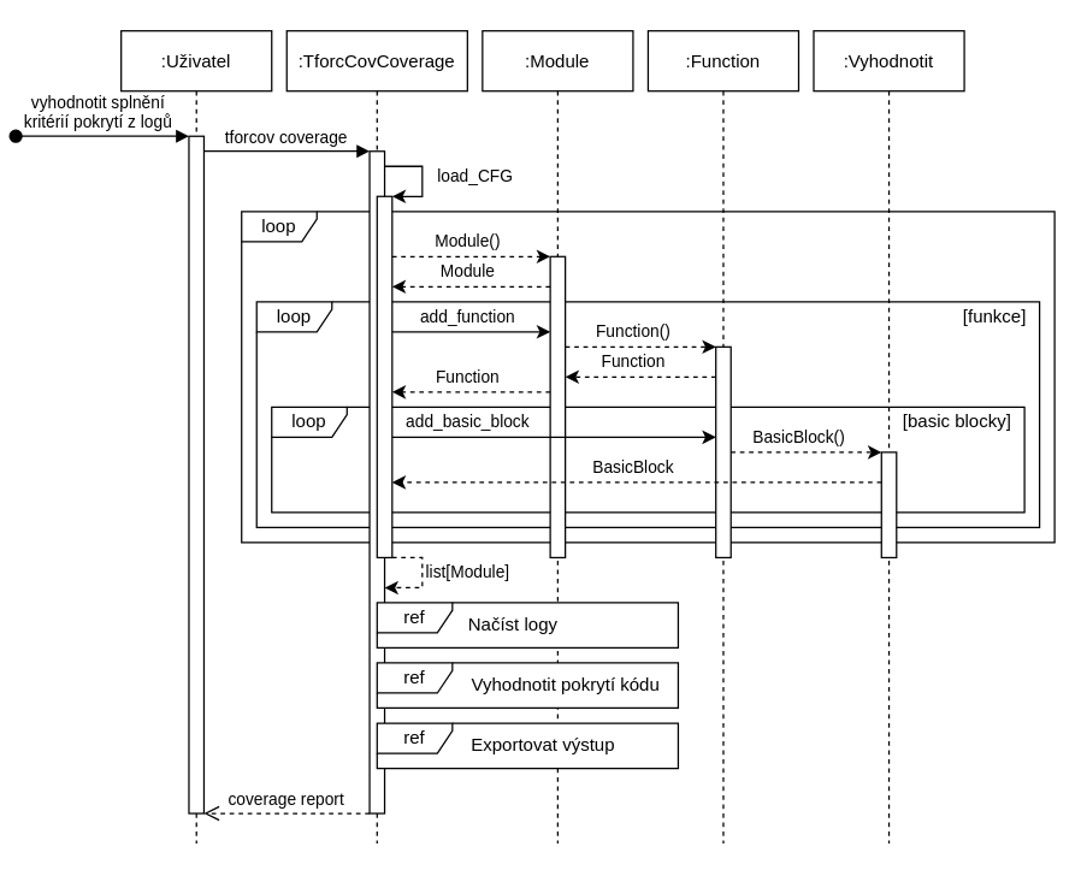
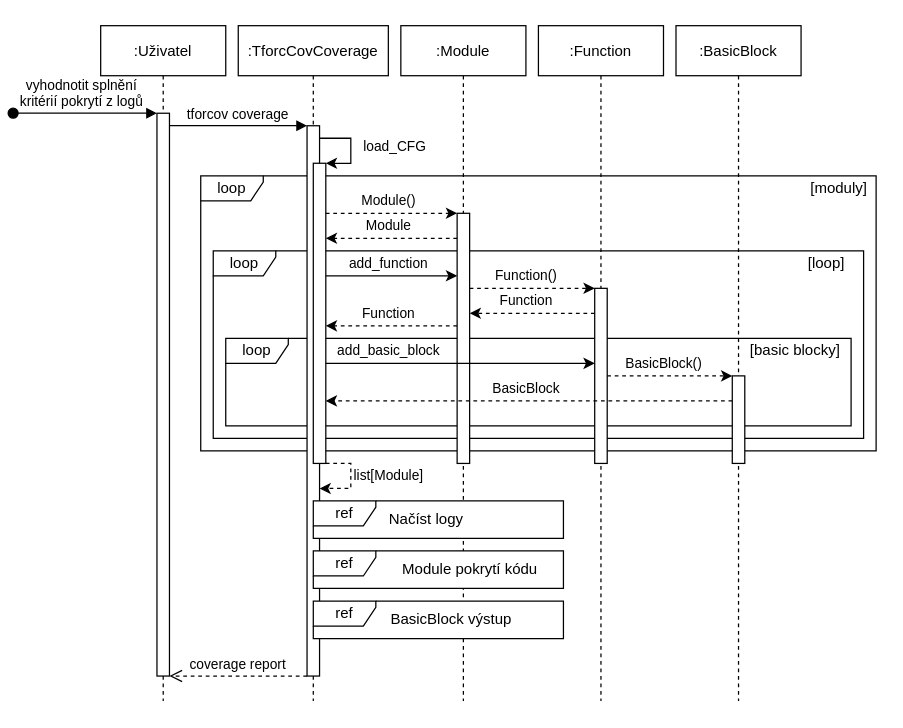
  <mxCell id="0" />
  <mxCell id="1" parent="0" />
  <mxCell id="2" value="loop" style="shape=umlFrame;whiteSpace=wrap;html=1;width=50;height=20;" parent="1" vertex="1"><mxGeometry x="100" y="140" width="540" height="220" as="geometry" /></mxCell>
  <mxCell id="3" value="loop" style="shape=umlFrame;whiteSpace=wrap;html=1;width=50;height=20;" parent="1" vertex="1"><mxGeometry x="110" y="200" width="520" height="150" as="geometry" /></mxCell>
  <mxCell id="4" value="loop" style="shape=umlFrame;whiteSpace=wrap;html=1;width=50;height=20;" parent="1" vertex="1"><mxGeometry x="120" y="270" width="500" height="70" as="geometry" /></mxCell>
  <mxCell id="5" value=":Uživatel" style="shape=umlLifeline;perimeter=lifelinePerimeter;container=1;collapsible=0;recursiveResize=0;rounded=0;shadow=0;strokeWidth=1;" parent="1" vertex="1"><mxGeometry x="20" y="20" width="100" height="540" as="geometry" /></mxCell>
  <mxCell id="6" value="" style="points=[];perimeter=orthogonalPerimeter;rounded=0;shadow=0;strokeWidth=1;" parent="5" vertex="1"><mxGeometry x="45" y="70" width="10" height="450" as="geometry" /></mxCell>
  <mxCell id="7" value="vyhodnotit splnění&#10;kritérií pokrytí z logů" style="verticalAlign=bottom;startArrow=oval;endArrow=block;startSize=8;shadow=0;strokeWidth=1;labelBackgroundColor=none;" parent="5" target="6" edge="1"><mxGeometry x="-0.04" relative="1" as="geometry"><mxPoint x="-70" y="70" as="sourcePoint" /><mxPoint as="offset" /></mxGeometry></mxCell>
  <mxCell id="8" value=":TforcCovCoverage" style="shape=umlLifeline;perimeter=lifelinePerimeter;container=1;collapsible=0;recursiveResize=0;rounded=0;shadow=0;strokeWidth=1;" parent="1" vertex="1"><mxGeometry x="130" y="20" width="120" height="540" as="geometry" /></mxCell>
  <mxCell id="9" value="" style="points=[];perimeter=orthogonalPerimeter;rounded=0;shadow=0;strokeWidth=1;" parent="8" vertex="1"><mxGeometry x="55" y="80" width="10" height="440" as="geometry" /></mxCell>
  <mxCell id="10" value="load_CFG" style="edgeStyle=orthogonalEdgeStyle;rounded=0;orthogonalLoop=1;jettySize=auto;html=1;" parent="8" source="9" target="11" edge="1"><mxGeometry x="-0.001" y="35" relative="1" as="geometry"><mxPoint x="210" y="215" as="targetPoint" /><Array as="points"><mxPoint x="90" y="90" /><mxPoint x="90" y="110" /></Array><mxPoint as="offset" /></mxGeometry></mxCell>
  <mxCell id="11" value="" style="points=[];perimeter=orthogonalPerimeter;rounded=0;shadow=0;strokeWidth=1;" parent="8" vertex="1"><mxGeometry x="60" y="110" width="10" height="240" as="geometry" /></mxCell>
  <mxCell id="12" value="list[Module]" style="edgeStyle=orthogonalEdgeStyle;rounded=0;orthogonalLoop=1;jettySize=auto;html=1;dashed=1;" parent="8" source="11" target="9" edge="1"><mxGeometry x="-0.078" y="30" relative="1" as="geometry"><Array as="points"><mxPoint x="90" y="350" /><mxPoint x="90" y="370" /></Array><mxPoint as="offset" /></mxGeometry></mxCell>
  <mxCell id="13" value="tforcov coverage" style="verticalAlign=bottom;endArrow=block;entryX=0;entryY=0;shadow=0;strokeWidth=1;" parent="1" source="6" target="9" edge="1"><mxGeometry relative="1" as="geometry"><mxPoint x="175" y="100" as="sourcePoint" /><mxPoint as="offset" /></mxGeometry></mxCell>
  <mxCell id="14" value="coverage report" style="verticalAlign=bottom;endArrow=open;dashed=1;endSize=8;shadow=0;strokeWidth=1;" parent="1" source="9" target="6" edge="1"><mxGeometry relative="1" as="geometry"><mxPoint x="85" y="130" as="targetPoint" /><mxPoint x="130" y="370" as="sourcePoint" /><Array as="points"><mxPoint x="140" y="540" /></Array></mxGeometry></mxCell>
  <mxCell id="15" value=":Module" style="shape=umlLifeline;perimeter=lifelinePerimeter;container=1;collapsible=0;recursiveResize=0;rounded=0;shadow=0;strokeWidth=1;" parent="1" vertex="1"><mxGeometry x="260" y="20" width="100" height="540" as="geometry" /></mxCell>
  <mxCell id="16" value="" style="points=[];perimeter=orthogonalPerimeter;rounded=0;shadow=0;strokeWidth=1;" parent="15" vertex="1"><mxGeometry x="45" y="150" width="10" height="200" as="geometry" /></mxCell>
  <mxCell id="17" value="Module()" style="edgeStyle=orthogonalEdgeStyle;rounded=0;orthogonalLoop=1;jettySize=auto;html=1;dashed=1;" parent="1" source="11" target="16" edge="1"><mxGeometry x="-0.048" y="10" relative="1" as="geometry"><Array as="points"><mxPoint x="240" y="170" /><mxPoint x="240" y="170" /></Array><mxPoint as="offset" /></mxGeometry></mxCell>
  <mxCell id="18" value=":Function" style="shape=umlLifeline;perimeter=lifelinePerimeter;container=1;collapsible=0;recursiveResize=0;rounded=0;shadow=0;strokeWidth=1;" parent="1" vertex="1"><mxGeometry x="370" y="20" width="100" height="540" as="geometry" /></mxCell>
  <mxCell id="19" value="" style="points=[];perimeter=orthogonalPerimeter;rounded=0;shadow=0;strokeWidth=1;" parent="18" vertex="1"><mxGeometry x="45" y="210" width="10" height="140" as="geometry" /></mxCell>
- <mxCell id="20" value=":Vyhodnotit" style="shape=umlLifeline;perimeter=lifelinePerimeter;container=1;collapsible=0;recursiveResize=0;rounded=0;shadow=0;strokeWidth=1;" parent="1" vertex="1"><mxGeometry x="480" y="20" width="100" height="540" as="geometry" /></mxCell>
+ <mxCell id="20" value=":BasicBlock" style="shape=umlLifeline;perimeter=lifelinePerimeter;container=1;collapsible=0;recursiveResize=0;rounded=0;shadow=0;strokeWidth=1;" parent="1" vertex="1"><mxGeometry x="480" y="20" width="100" height="540" as="geometry" /></mxCell>
  <mxCell id="21" value="" style="points=[];perimeter=orthogonalPerimeter;rounded=0;shadow=0;strokeWidth=1;" parent="20" vertex="1"><mxGeometry x="45" y="280" width="10" height="70" as="geometry" /></mxCell>
  <mxCell id="22" value="add_function" style="edgeStyle=orthogonalEdgeStyle;rounded=0;orthogonalLoop=1;jettySize=auto;html=1;" parent="1" source="11" target="16" edge="1"><mxGeometry x="-0.048" y="10" relative="1" as="geometry"><Array as="points"><mxPoint x="260" y="220" /><mxPoint x="260" y="220" /></Array><mxPoint as="offset" /></mxGeometry></mxCell>
  <mxCell id="23" value="Function()" style="edgeStyle=orthogonalEdgeStyle;rounded=0;orthogonalLoop=1;jettySize=auto;html=1;dashed=1;" parent="1" source="16" target="19" edge="1"><mxGeometry x="-0.099" y="10" relative="1" as="geometry"><Array as="points"><mxPoint x="360" y="230" /><mxPoint x="360" y="230" /></Array><mxPoint as="offset" /></mxGeometry></mxCell>
  <mxCell id="24" value="add_basic_block" style="edgeStyle=orthogonalEdgeStyle;rounded=0;orthogonalLoop=1;jettySize=auto;html=1;" parent="1" source="11" target="19" edge="1"><mxGeometry x="-0.535" y="10" relative="1" as="geometry"><Array as="points"><mxPoint x="310" y="290" /><mxPoint x="310" y="290" /></Array><mxPoint as="offset" /></mxGeometry></mxCell>
  <mxCell id="25" value="BasicBlock()" style="edgeStyle=orthogonalEdgeStyle;rounded=0;orthogonalLoop=1;jettySize=auto;html=1;dashed=1;" parent="1" source="19" target="21" edge="1"><mxGeometry x="-0.1" y="10" relative="1" as="geometry"><Array as="points"><mxPoint x="470" y="300" /><mxPoint x="470" y="300" /></Array><mxPoint as="offset" /></mxGeometry></mxCell>
  <mxCell id="26" value="Module" style="edgeStyle=orthogonalEdgeStyle;rounded=0;orthogonalLoop=1;jettySize=auto;html=1;dashed=1;" parent="1" source="16" target="11" edge="1"><mxGeometry x="0.047" y="-10" relative="1" as="geometry"><Array as="points"><mxPoint x="250" y="190" /><mxPoint x="250" y="190" /></Array><mxPoint as="offset" /></mxGeometry></mxCell>
  <mxCell id="27" value="Function" style="edgeStyle=orthogonalEdgeStyle;rounded=0;orthogonalLoop=1;jettySize=auto;html=1;dashed=1;" parent="1" source="16" target="11" edge="1"><mxGeometry x="0.047" y="-10" relative="1" as="geometry"><Array as="points"><mxPoint x="250" y="260" /><mxPoint x="250" y="260" /></Array><mxPoint as="offset" /></mxGeometry></mxCell>
  <mxCell id="28" value="Function" style="edgeStyle=orthogonalEdgeStyle;rounded=0;orthogonalLoop=1;jettySize=auto;html=1;dashed=1;" parent="1" source="19" target="16" edge="1"><mxGeometry x="0.1" y="-10" relative="1" as="geometry"><Array as="points"><mxPoint x="370" y="250" /><mxPoint x="370" y="250" /></Array><mxPoint as="offset" /></mxGeometry></mxCell>
  <mxCell id="29" value="BasicBlock" style="edgeStyle=orthogonalEdgeStyle;rounded=0;orthogonalLoop=1;jettySize=auto;html=1;dashed=1;" parent="1" source="21" target="11" edge="1"><mxGeometry x="0.015" y="-10" relative="1" as="geometry"><Array as="points"><mxPoint x="370" y="320" /><mxPoint x="370" y="320" /></Array><mxPoint as="offset" /></mxGeometry></mxCell>
  <mxCell id="30" value="ref" style="shape=umlFrame;whiteSpace=wrap;html=1;width=50;height=20;swimlaneFillColor=default;" parent="1" vertex="1"><mxGeometry x="190" y="400" width="200" height="30" as="geometry" /></mxCell>
  <mxCell id="31" value="ref" style="shape=umlFrame;whiteSpace=wrap;html=1;width=50;height=20;swimlaneFillColor=default;" parent="1" vertex="1"><mxGeometry x="190" y="440" width="200" height="30" as="geometry" /></mxCell>
  <mxCell id="32" value="Načíst logy" style="text;html=1;resizable=0;autosize=1;align=center;verticalAlign=middle;points=[];fillColor=none;strokeColor=none;rounded=0;" parent="1" vertex="1"><mxGeometry x="245" y="405" width="70" height="20" as="geometry" /></mxCell>
- <mxCell id="33" value="Vyhodnotit pokrytí kódu" style="text;html=1;resizable=0;autosize=1;align=center;verticalAlign=middle;points=[];fillColor=none;strokeColor=none;rounded=0;" parent="1" vertex="1"><mxGeometry x="245" y="445" width="140" height="20" as="geometry" /></mxCell>
- <mxCell id="35" value="[funkce]" style="text;html=1;resizable=0;autosize=1;align=center;verticalAlign=middle;points=[];fillColor=none;strokeColor=none;rounded=0;" parent="1" vertex="1"><mxGeometry x="570" y="200" width="60" height="20" as="geometry" /></mxCell>
+ <mxCell id="33" value="Module pokrytí kódu" style="text;html=1;resizable=0;autosize=1;align=center;verticalAlign=middle;points=[];fillColor=none;strokeColor=none;rounded=0;" parent="1" vertex="1"><mxGeometry x="245" y="445" width="140" height="20" as="geometry" /></mxCell>
+ <mxCell id="34" value="[moduly]" style="text;html=1;resizable=0;autosize=1;align=center;verticalAlign=middle;points=[];fillColor=none;strokeColor=none;rounded=0;" parent="1" vertex="1"><mxGeometry x="580" y="140" width="60" height="20" as="geometry" /></mxCell>
+ <mxCell id="35" value="[loop]" style="text;html=1;resizable=0;autosize=1;align=center;verticalAlign=middle;points=[];fillColor=none;strokeColor=none;rounded=0;" parent="1" vertex="1"><mxGeometry x="570" y="200" width="60" height="20" as="geometry" /></mxCell>
  <mxCell id="36" value="[basic blocky]" style="text;html=1;resizable=0;autosize=1;align=center;verticalAlign=middle;points=[];fillColor=none;strokeColor=none;rounded=0;" parent="1" vertex="1"><mxGeometry x="530" y="270" width="90" height="20" as="geometry" /></mxCell>
  <mxCell id="37" value="ref" style="shape=umlFrame;whiteSpace=wrap;html=1;width=50;height=20;swimlaneFillColor=default;" parent="1" vertex="1"><mxGeometry x="190" y="480" width="200" height="30" as="geometry" /></mxCell>
- <mxCell id="38" value="Exportovat výstup" style="text;html=1;resizable=0;autosize=1;align=center;verticalAlign=middle;points=[];fillColor=none;strokeColor=none;rounded=0;" parent="1" vertex="1"><mxGeometry x="245" y="485" width="110" height="20" as="geometry" /></mxCell>
+ <mxCell id="38" value="BasicBlock výstup" style="text;html=1;resizable=0;autosize=1;align=center;verticalAlign=middle;points=[];fillColor=none;strokeColor=none;rounded=0;" parent="1" vertex="1"><mxGeometry x="245" y="485" width="110" height="20" as="geometry" /></mxCell>
